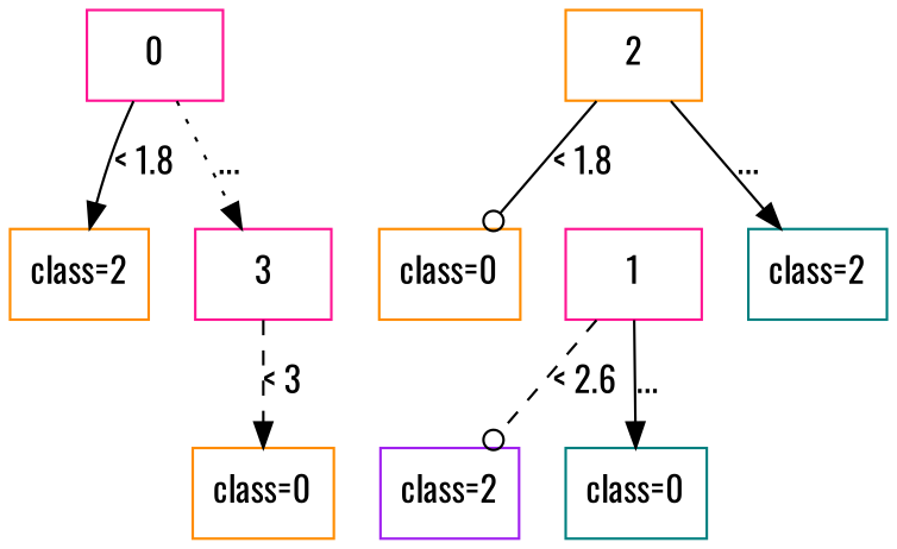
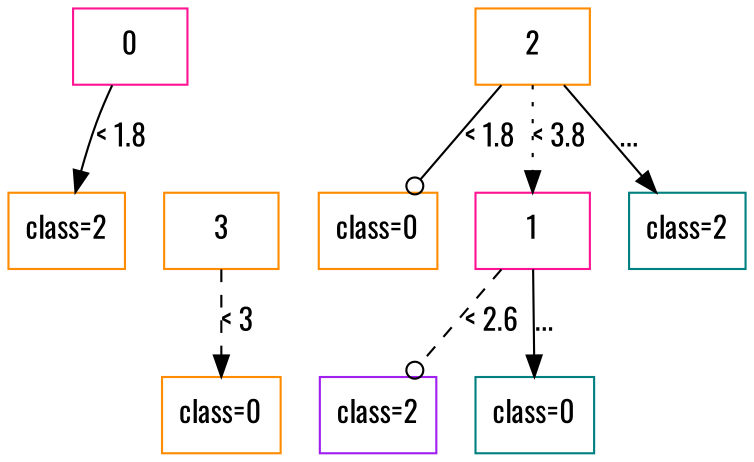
  digraph {
    fontname=Oswald
    node [color=darkorange fontname=Oswald shape=box]
    edge [arrowhead=normal fontname=Oswald style=solid]
    n1 [color=deeppink label=0]
    n2 [label="class=2"]
-   n3 [color=deeppink label=3]
+   n3 [label=3]
    n4 [label="class=0"]
    n5 [label=2]
    n6 [label="class=0"]
    n7 [color=deeppink label=1]
    n8 [color=teal label="class=2"]
    n9 [color=purple label="class=2"]
    n10 [color=teal label="class=0"]
    n1 -> n2 [label="< 1.8"]
-   n1 -> n3 [label="..." style=dotted]
    n3 -> n4 [label="< 3" style=dashed]
    n5 -> n6 [arrowhead=odot label="< 1.8"]
+   n5 -> n7 [label="< 3.8" style=dotted]
    n5 -> n8 [label="..."]
    n7 -> n9 [arrowhead=odot label="< 2.6" style=dashed]
    n7 -> n10 [label="..."]
  }
